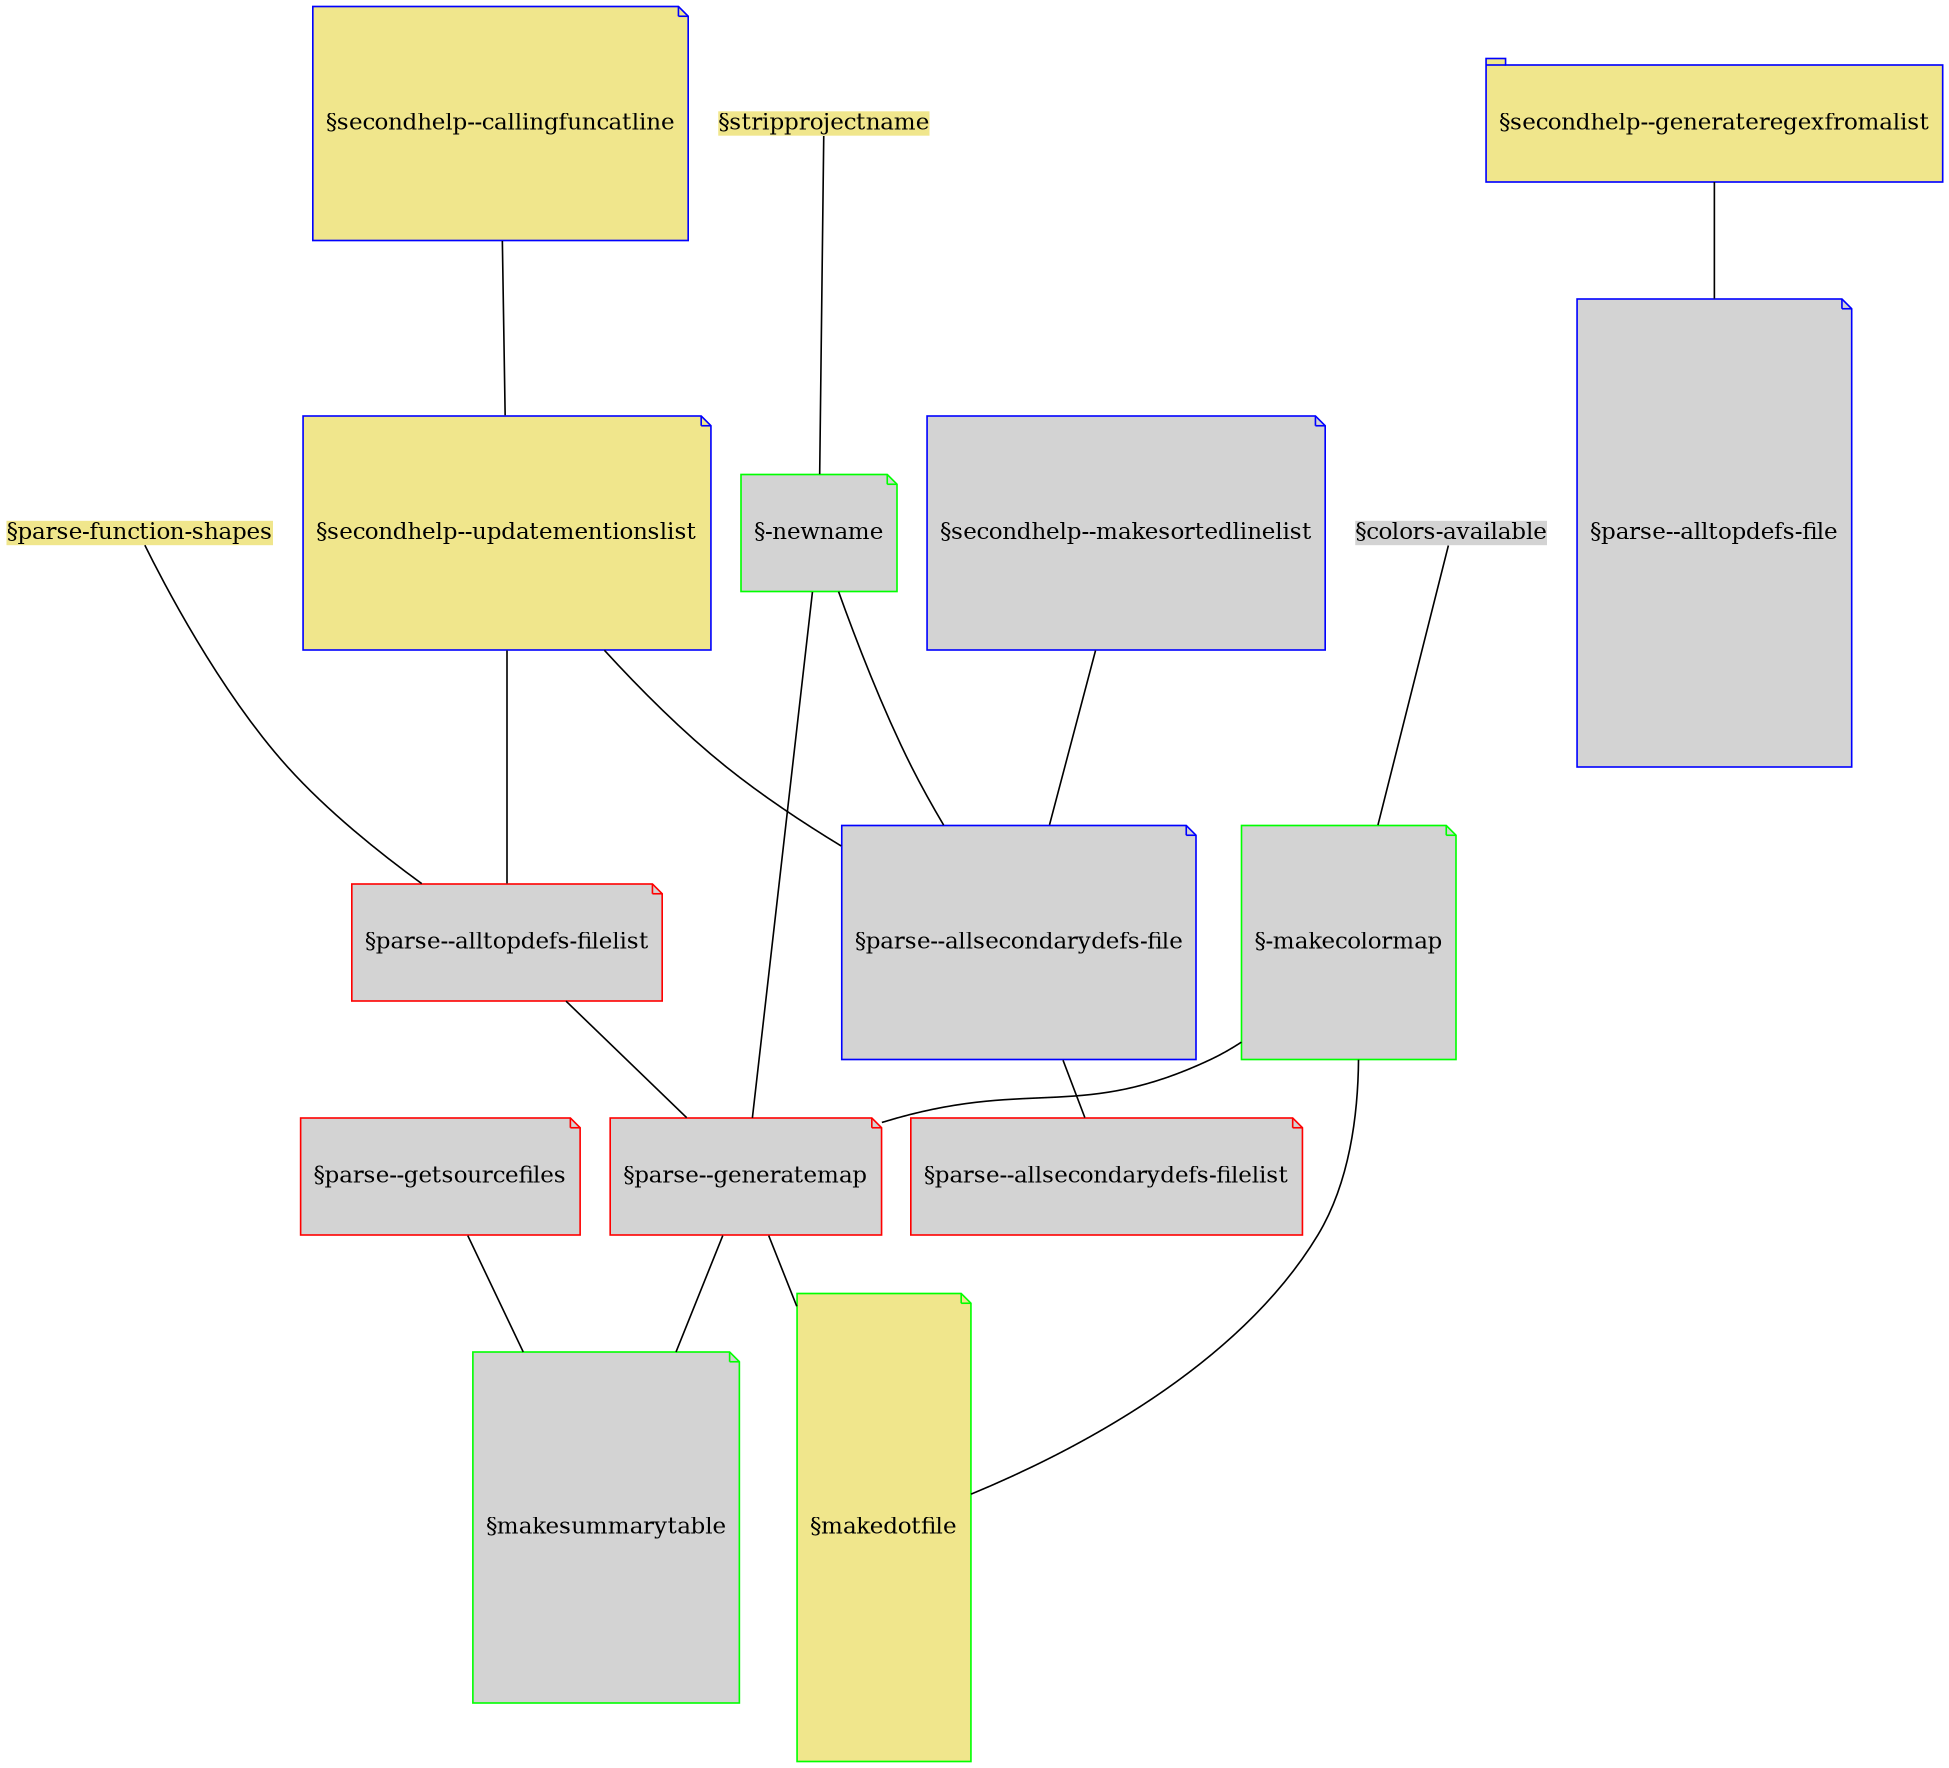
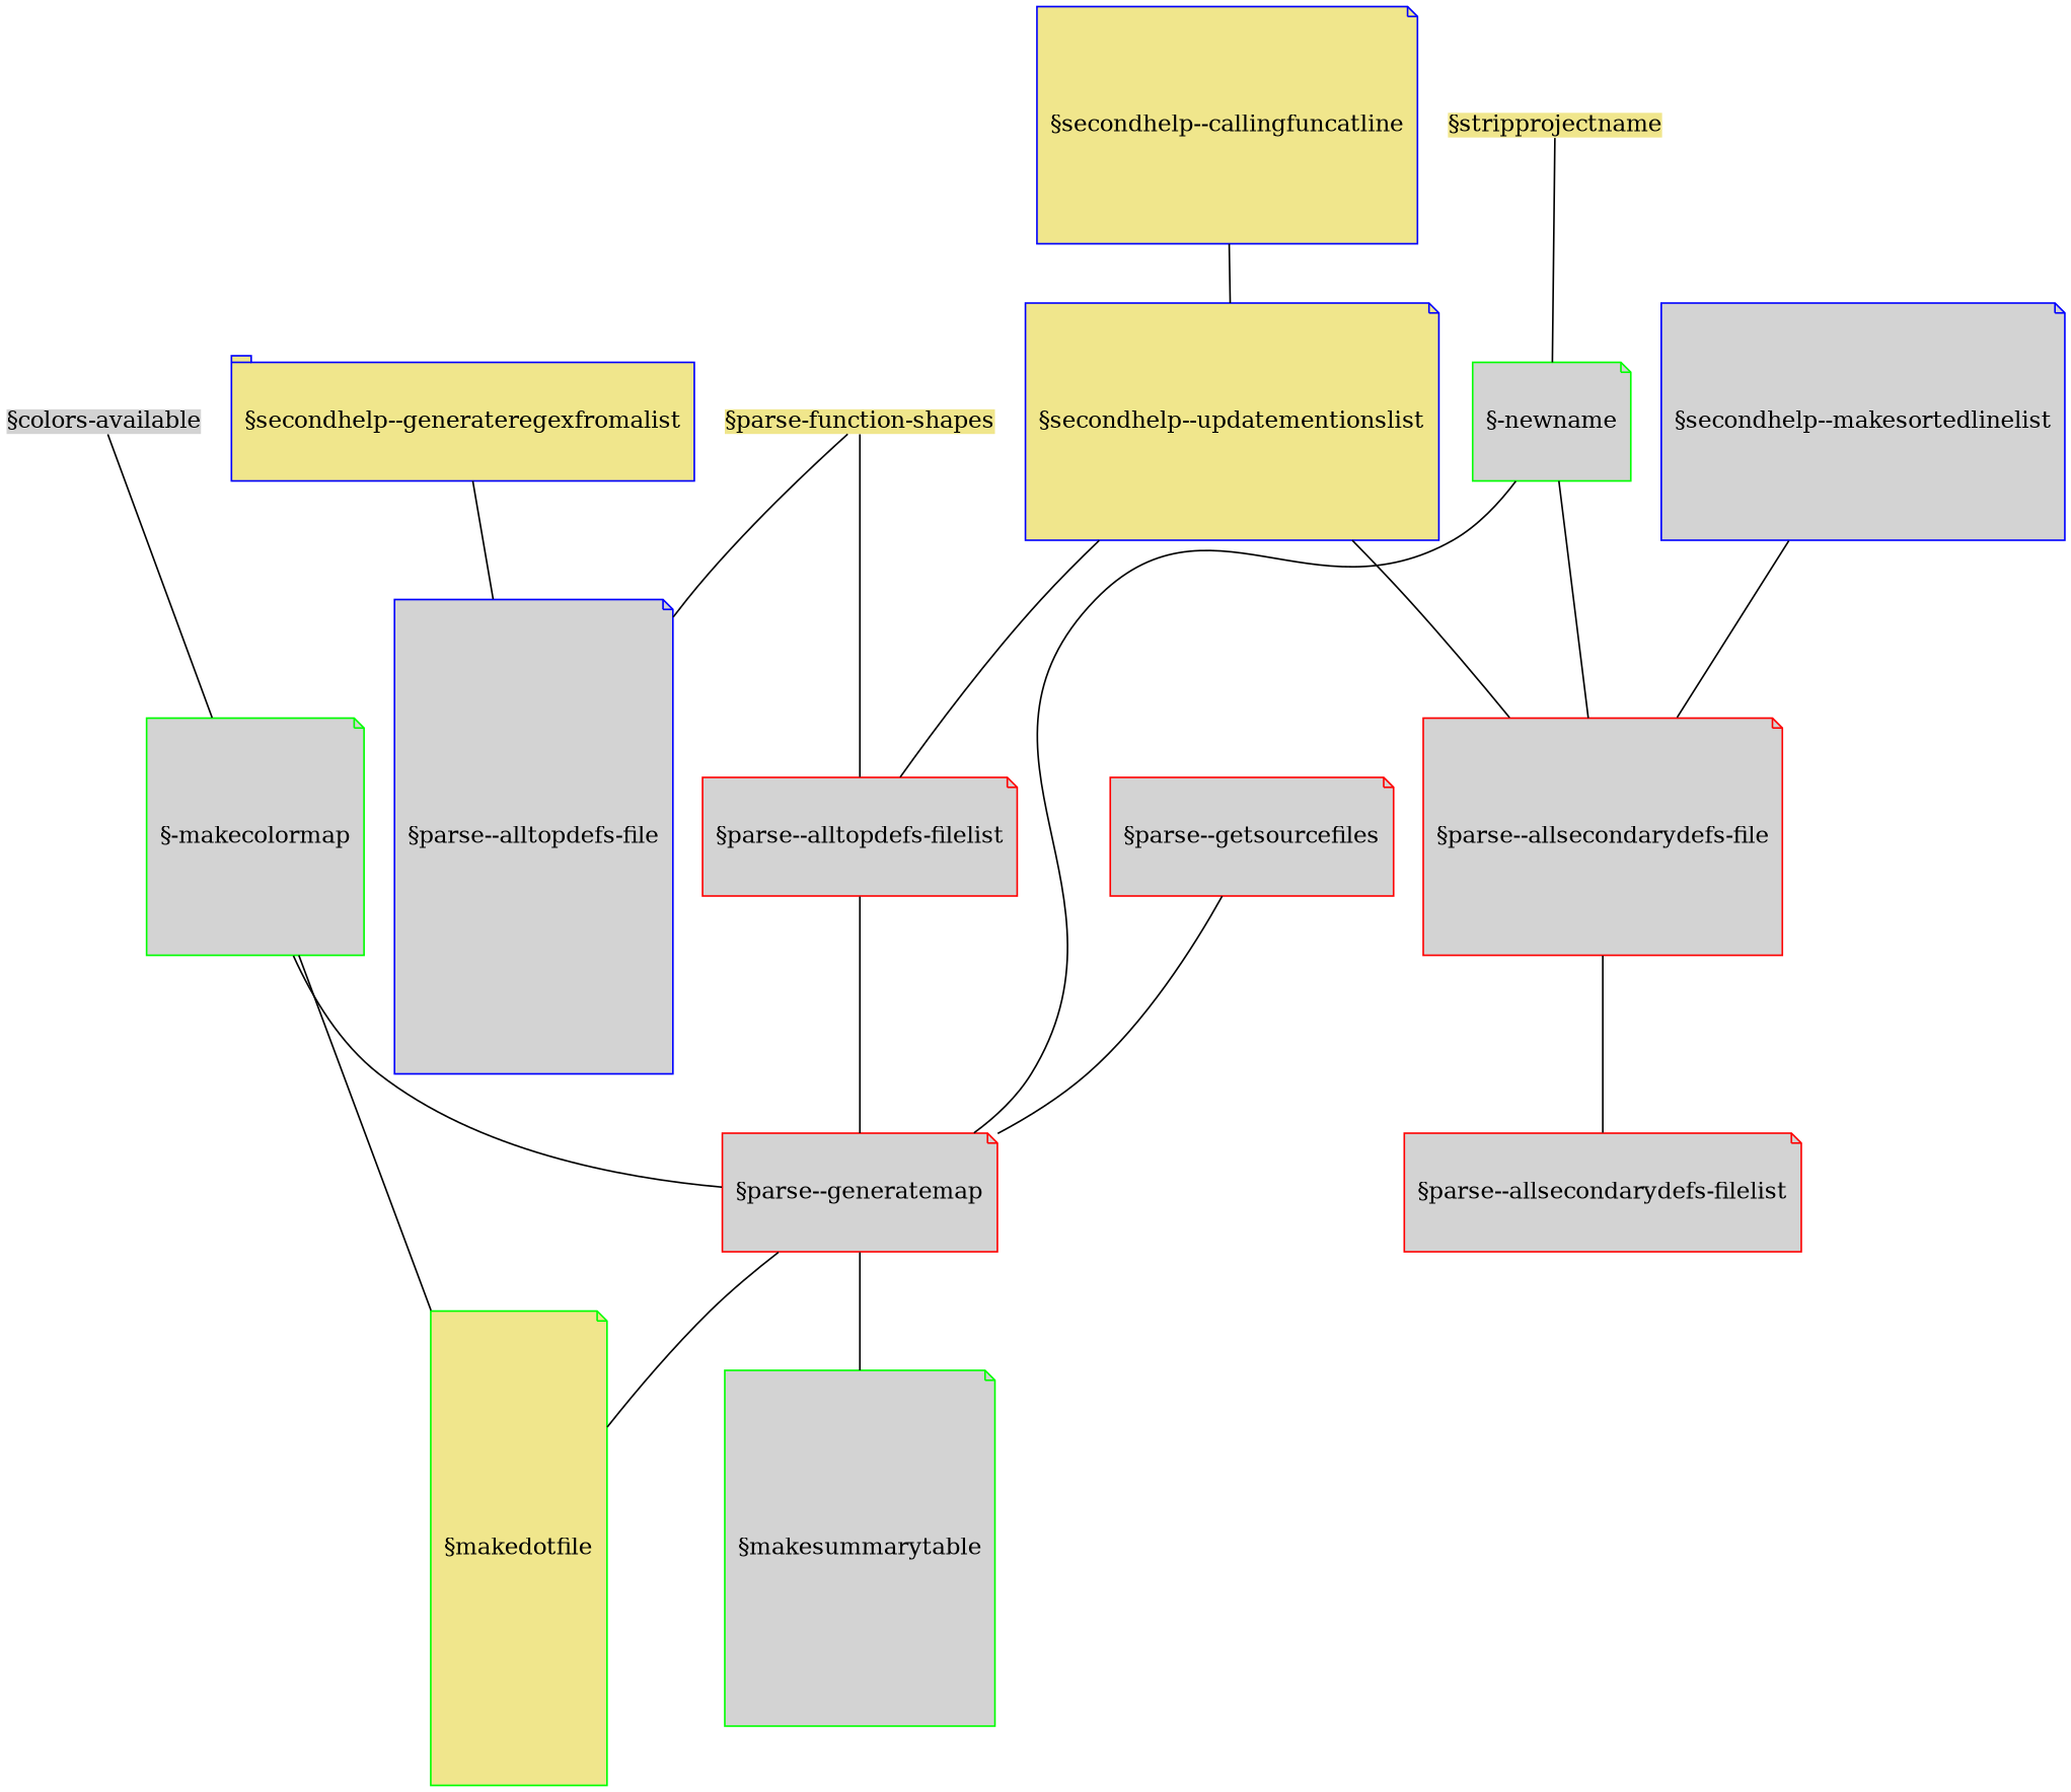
  strict graph {
    node [color=red fillcolor=lightgrey shape=note style=filled]
    "§parse--getsourcefiles" [height=1]
    "§parse--generatemap" [height=1]
    "§makedotfile" [color=green fillcolor=khaki height=4]
    "§makesummarytable" [color=green height=3]
    "§parse-function-shapes" [fillcolor=khaki height=1 shape=plain]
    "§parse--alltopdefs-filelist" [height=1]
    "§parse--alltopdefs-file" [color=blue height=4]
-   "§parse--allsecondarydefs-file" [color=blue height=2]
+   "§parse--allsecondarydefs-file" [height=2]
    "§parse--allsecondarydefs-filelist" [height=1]
    "§secondhelp--generateregexfromalist" [color=blue fillcolor=khaki height=1 shape=tab]
    "§secondhelp--callingfuncatline" [color=blue fillcolor=khaki height=2]
    "§secondhelp--updatementionslist" [color=blue fillcolor=khaki height=2]
    "§secondhelp--makesortedlinelist" [color=blue height=2]
    "§colors-available" [color=blue height=1 shape=plain]
    "§-makecolormap" [color=green height=2]
    "§stripprojectname" [color=green fillcolor=khaki height=1 shape=plain]
    "§-newname" [color=green height=1]
-   "§parse--getsourcefiles" -- "§makesummarytable"
+   "§parse--getsourcefiles" -- "§parse--generatemap"
    "§parse--generatemap" -- "§makedotfile"
    "§parse--generatemap" -- "§makesummarytable"
    "§parse-function-shapes" -- "§parse--alltopdefs-filelist"
+   "§parse-function-shapes" -- "§parse--alltopdefs-file"
    "§parse--alltopdefs-filelist" -- "§parse--generatemap"
    "§parse--allsecondarydefs-file" -- "§parse--allsecondarydefs-filelist"
    "§secondhelp--generateregexfromalist" -- "§parse--alltopdefs-file"
    "§secondhelp--callingfuncatline" -- "§secondhelp--updatementionslist"
    "§secondhelp--updatementionslist" -- "§parse--alltopdefs-filelist"
    "§secondhelp--updatementionslist" -- "§parse--allsecondarydefs-file"
    "§secondhelp--makesortedlinelist" -- "§parse--allsecondarydefs-file"
    "§colors-available" -- "§-makecolormap"
    "§-makecolormap" -- "§parse--generatemap"
    "§-makecolormap" -- "§makedotfile"
    "§stripprojectname" -- "§-newname"
    "§-newname" -- "§parse--generatemap"
    "§-newname" -- "§parse--allsecondarydefs-file"
  }
